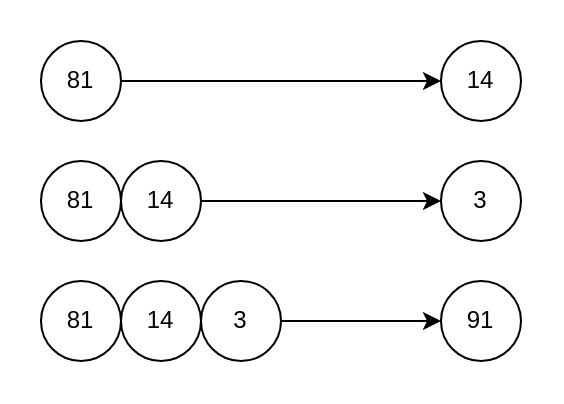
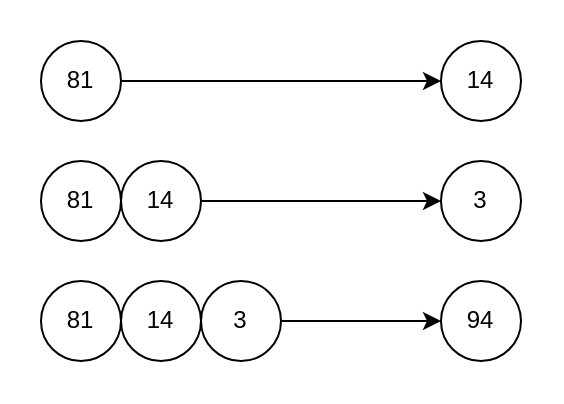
  <mxCell id="0" />
  <mxCell id="1" parent="0" />
  <mxCell id="2" style="edgeStyle=orthogonalEdgeStyle;rounded=0;orthogonalLoop=1;jettySize=auto;html=1;entryX=0;entryY=0.5;entryDx=0;entryDy=0;" parent="1" source="3" target="4" edge="1"><mxGeometry relative="1" as="geometry" /></mxCell>
  <mxCell id="3" value="81" style="ellipse;whiteSpace=wrap;html=1;aspect=fixed;" parent="1" vertex="1"><mxGeometry x="20" y="20" width="40" height="40" as="geometry" /></mxCell>
  <mxCell id="4" value="14" style="ellipse;whiteSpace=wrap;html=1;aspect=fixed;" parent="1" vertex="1"><mxGeometry x="220" y="20" width="40" height="40" as="geometry" /></mxCell>
  <mxCell id="5" style="edgeStyle=orthogonalEdgeStyle;rounded=0;orthogonalLoop=1;jettySize=auto;html=1;exitX=1;exitY=0.5;exitDx=0;exitDy=0;entryX=0;entryY=0.5;entryDx=0;entryDy=0;" parent="1" source="6" target="8" edge="1"><mxGeometry relative="1" as="geometry" /></mxCell>
  <mxCell id="6" value="14" style="ellipse;whiteSpace=wrap;html=1;aspect=fixed;" parent="1" vertex="1"><mxGeometry x="60" y="80" width="40" height="40" as="geometry" /></mxCell>
  <mxCell id="7" value="81" style="ellipse;whiteSpace=wrap;html=1;aspect=fixed;" parent="1" vertex="1"><mxGeometry x="20" y="80" width="40" height="40" as="geometry" /></mxCell>
  <mxCell id="8" value="&lt;pre style=&quot;box-sizing: unset; font-family: var(--jp-code-font-family); font-size: var(--jp-code-font-size); line-height: var(--jp-code-line-height); color: var(--jp-content-font-color1); border: none; margin-top: 0px; margin-bottom: 0px; padding: 0px; overflow: auto; word-break: break-all; overflow-wrap: break-word; text-align: left; background-color: rgb(255, 255, 255);&quot;&gt;3&lt;/pre&gt;" style="ellipse;whiteSpace=wrap;html=1;aspect=fixed;" parent="1" vertex="1"><mxGeometry x="220" y="80" width="40" height="40" as="geometry" /></mxCell>
  <mxCell id="9" value="14" style="ellipse;whiteSpace=wrap;html=1;aspect=fixed;" parent="1" vertex="1"><mxGeometry x="60" y="140" width="40" height="40" as="geometry" /></mxCell>
  <mxCell id="10" value="81" style="ellipse;whiteSpace=wrap;html=1;aspect=fixed;" parent="1" vertex="1"><mxGeometry x="20" y="140" width="40" height="40" as="geometry" /></mxCell>
  <mxCell id="11" style="edgeStyle=orthogonalEdgeStyle;rounded=0;orthogonalLoop=1;jettySize=auto;html=1;entryX=0;entryY=0.5;entryDx=0;entryDy=0;" parent="1" source="12" target="13" edge="1"><mxGeometry relative="1" as="geometry" /></mxCell>
  <mxCell id="12" value="&lt;pre style=&quot;box-sizing: unset; font-family: var(--jp-code-font-family); font-size: var(--jp-code-font-size); line-height: var(--jp-code-line-height); color: var(--jp-content-font-color1); border: none; margin-top: 0px; margin-bottom: 0px; padding: 0px; overflow: auto; word-break: break-all; overflow-wrap: break-word; text-align: left; background-color: rgb(255, 255, 255);&quot;&gt;3&lt;/pre&gt;" style="ellipse;whiteSpace=wrap;html=1;aspect=fixed;" parent="1" vertex="1"><mxGeometry x="100" y="140" width="40" height="40" as="geometry" /></mxCell>
- <mxCell id="13" value="&lt;pre style=&quot;box-sizing: unset; font-family: var(--jp-code-font-family); font-size: var(--jp-code-font-size); line-height: var(--jp-code-line-height); color: var(--jp-content-font-color1); border: none; margin-top: 0px; margin-bottom: 0px; padding: 0px; overflow: auto; word-break: break-all; overflow-wrap: break-word; text-align: left; background-color: rgb(255, 255, 255);&quot;&gt;91&lt;/pre&gt;" style="ellipse;whiteSpace=wrap;html=1;aspect=fixed;" parent="1" vertex="1"><mxGeometry x="220" y="140" width="40" height="40" as="geometry" /></mxCell>
+ <mxCell id="13" value="&lt;pre style=&quot;box-sizing: unset; font-family: var(--jp-code-font-family); font-size: var(--jp-code-font-size); line-height: var(--jp-code-line-height); color: var(--jp-content-font-color1); border: none; margin-top: 0px; margin-bottom: 0px; padding: 0px; overflow: auto; word-break: break-all; overflow-wrap: break-word; text-align: left; background-color: rgb(255, 255, 255);&quot;&gt;94&lt;/pre&gt;" style="ellipse;whiteSpace=wrap;html=1;aspect=fixed;" parent="1" vertex="1"><mxGeometry x="220" y="140" width="40" height="40" as="geometry" /></mxCell>
